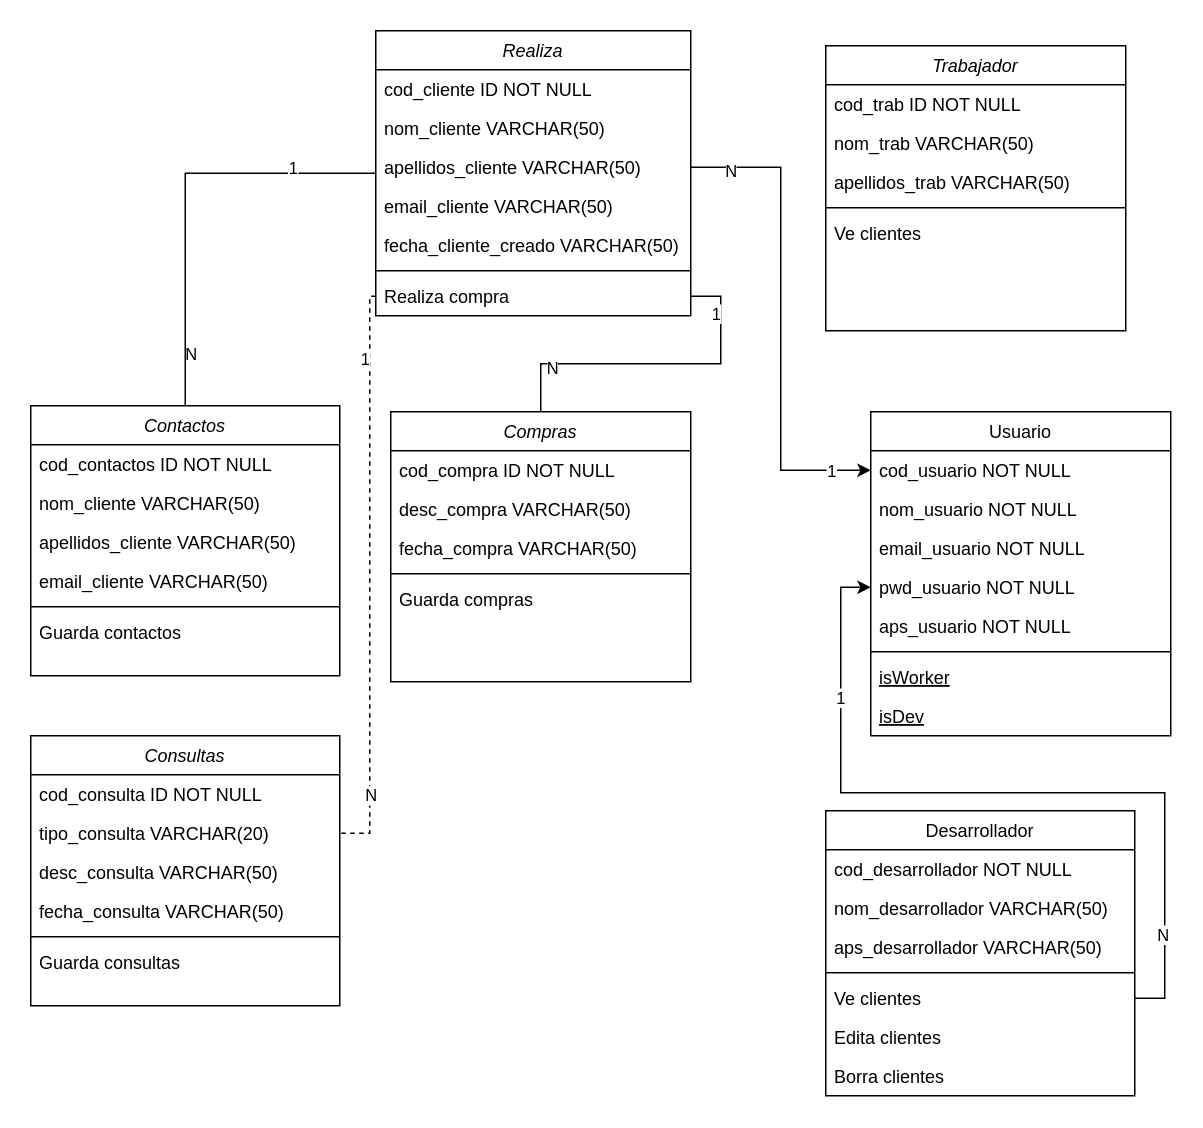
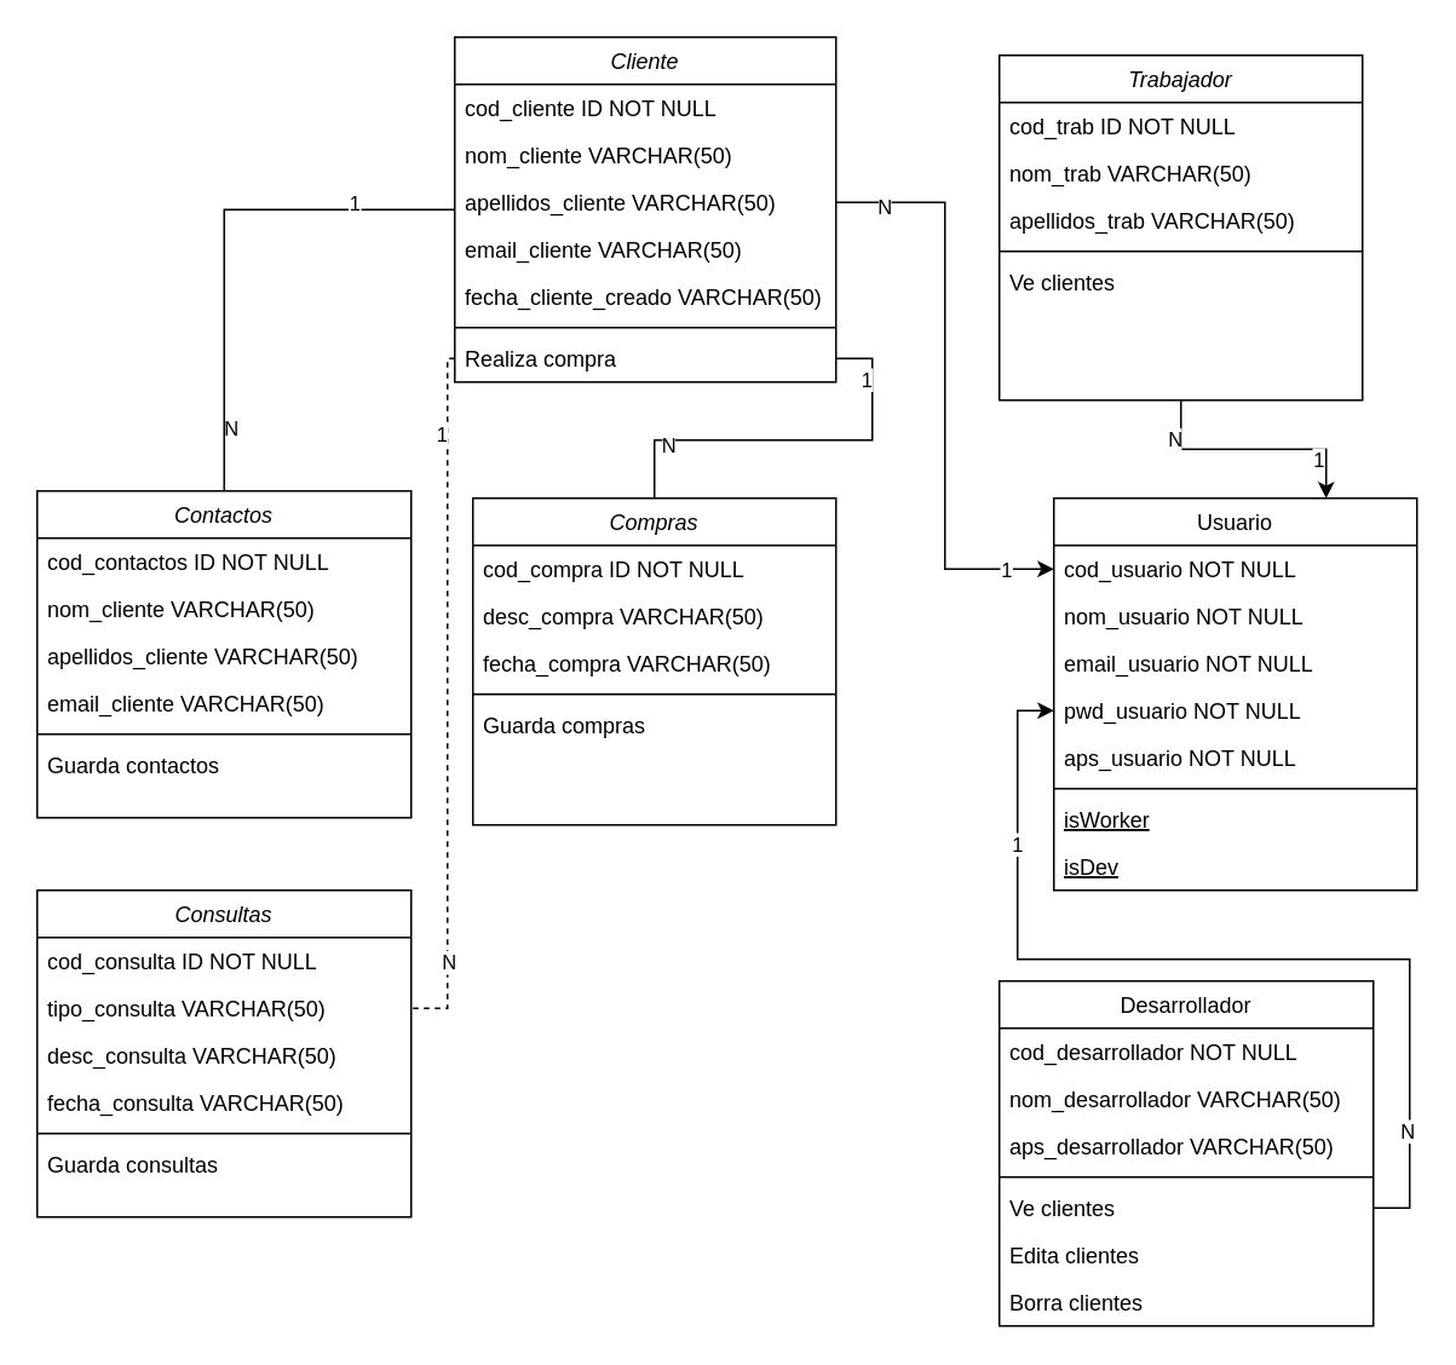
  <mxCell id="0" />
  <mxCell id="1" parent="0" />
  <mxCell id="2" style="edgeStyle=orthogonalEdgeStyle;rounded=0;orthogonalLoop=1;jettySize=auto;html=1;entryX=0.5;entryY=0;entryDx=0;entryDy=0;endArrow=none;endFill=0;" edge="1" parent="1" source="5" target="36"><mxGeometry relative="1" as="geometry" /></mxCell>
  <mxCell id="3" value="1" style="edgeLabel;html=1;align=center;verticalAlign=middle;resizable=0;points=[];" vertex="1" connectable="0" parent="2"><mxGeometry x="-0.605" y="-4" relative="1" as="geometry"><mxPoint as="offset" /></mxGeometry></mxCell>
  <mxCell id="4" value="N" style="edgeLabel;html=1;align=center;verticalAlign=middle;resizable=0;points=[];" vertex="1" connectable="0" parent="2"><mxGeometry x="0.751" y="3" relative="1" as="geometry"><mxPoint as="offset" /></mxGeometry></mxCell>
- <mxCell id="5" value="Realiza" style="swimlane;fontStyle=2;align=center;verticalAlign=top;childLayout=stackLayout;horizontal=1;startSize=26;horizontalStack=0;resizeParent=1;resizeLast=0;collapsible=1;marginBottom=0;rounded=0;shadow=0;strokeWidth=1;" parent="1" vertex="1"><mxGeometry x="250" y="20" width="210" height="190" as="geometry"><mxRectangle x="230" y="140" width="160" height="26" as="alternateBounds" /></mxGeometry></mxCell>
+ <mxCell id="5" value="Cliente" style="swimlane;fontStyle=2;align=center;verticalAlign=top;childLayout=stackLayout;horizontal=1;startSize=26;horizontalStack=0;resizeParent=1;resizeLast=0;collapsible=1;marginBottom=0;rounded=0;shadow=0;strokeWidth=1;" parent="1" vertex="1"><mxGeometry x="250" y="20" width="210" height="190" as="geometry"><mxRectangle x="230" y="140" width="160" height="26" as="alternateBounds" /></mxGeometry></mxCell>
  <mxCell id="6" value="cod_cliente ID NOT NULL" style="text;align=left;verticalAlign=top;spacingLeft=4;spacingRight=4;overflow=hidden;rotatable=0;points=[[0,0.5],[1,0.5]];portConstraint=eastwest;" parent="5" vertex="1"><mxGeometry y="26" width="210" height="26" as="geometry" /></mxCell>
  <mxCell id="7" value="nom_cliente VARCHAR(50)" style="text;align=left;verticalAlign=top;spacingLeft=4;spacingRight=4;overflow=hidden;rotatable=0;points=[[0,0.5],[1,0.5]];portConstraint=eastwest;rounded=0;shadow=0;html=0;" parent="5" vertex="1"><mxGeometry y="52" width="210" height="26" as="geometry" /></mxCell>
  <mxCell id="8" value="apellidos_cliente VARCHAR(50)" style="text;align=left;verticalAlign=top;spacingLeft=4;spacingRight=4;overflow=hidden;rotatable=0;points=[[0,0.5],[1,0.5]];portConstraint=eastwest;rounded=0;shadow=0;html=0;" parent="5" vertex="1"><mxGeometry y="78" width="210" height="26" as="geometry" /></mxCell>
  <mxCell id="9" value="email_cliente VARCHAR(50)" style="text;align=left;verticalAlign=top;spacingLeft=4;spacingRight=4;overflow=hidden;rotatable=0;points=[[0,0.5],[1,0.5]];portConstraint=eastwest;rounded=0;shadow=0;html=0;" vertex="1" parent="5"><mxGeometry y="104" width="210" height="26" as="geometry" /></mxCell>
  <mxCell id="10" value="fecha_cliente_creado VARCHAR(50)" style="text;align=left;verticalAlign=top;spacingLeft=4;spacingRight=4;overflow=hidden;rotatable=0;points=[[0,0.5],[1,0.5]];portConstraint=eastwest;rounded=0;shadow=0;html=0;" vertex="1" parent="5"><mxGeometry y="130" width="210" height="26" as="geometry" /></mxCell>
  <mxCell id="11" value="" style="line;html=1;strokeWidth=1;align=left;verticalAlign=middle;spacingTop=-1;spacingLeft=3;spacingRight=3;rotatable=0;labelPosition=right;points=[];portConstraint=eastwest;" parent="5" vertex="1"><mxGeometry y="156" width="210" height="8" as="geometry" /></mxCell>
  <mxCell id="12" value="Realiza compra" style="text;align=left;verticalAlign=top;spacingLeft=4;spacingRight=4;overflow=hidden;rotatable=0;points=[[0,0.5],[1,0.5]];portConstraint=eastwest;" parent="5" vertex="1"><mxGeometry y="164" width="210" height="26" as="geometry" /></mxCell>
  <mxCell id="13" value="Desarrollador" style="swimlane;fontStyle=0;align=center;verticalAlign=top;childLayout=stackLayout;horizontal=1;startSize=26;horizontalStack=0;resizeParent=1;resizeLast=0;collapsible=1;marginBottom=0;rounded=0;shadow=0;strokeWidth=1;" parent="1" vertex="1"><mxGeometry x="550" y="540" width="206" height="190" as="geometry"><mxRectangle x="130" y="380" width="160" height="26" as="alternateBounds" /></mxGeometry></mxCell>
  <mxCell id="14" value="cod_desarrollador NOT NULL" style="text;align=left;verticalAlign=top;spacingLeft=4;spacingRight=4;overflow=hidden;rotatable=0;points=[[0,0.5],[1,0.5]];portConstraint=eastwest;" parent="13" vertex="1"><mxGeometry y="26" width="206" height="26" as="geometry" /></mxCell>
  <mxCell id="15" value="nom_desarrollador VARCHAR(50)" style="text;align=left;verticalAlign=top;spacingLeft=4;spacingRight=4;overflow=hidden;rotatable=0;points=[[0,0.5],[1,0.5]];portConstraint=eastwest;rounded=0;shadow=0;html=0;" parent="13" vertex="1"><mxGeometry y="52" width="206" height="26" as="geometry" /></mxCell>
  <mxCell id="16" value="aps_desarrollador VARCHAR(50)" style="text;align=left;verticalAlign=top;spacingLeft=4;spacingRight=4;overflow=hidden;rotatable=0;points=[[0,0.5],[1,0.5]];portConstraint=eastwest;rounded=0;shadow=0;html=0;" vertex="1" parent="13"><mxGeometry y="78" width="206" height="26" as="geometry" /></mxCell>
  <mxCell id="17" value="" style="line;html=1;strokeWidth=1;align=left;verticalAlign=middle;spacingTop=-1;spacingLeft=3;spacingRight=3;rotatable=0;labelPosition=right;points=[];portConstraint=eastwest;" parent="13" vertex="1"><mxGeometry y="104" width="206" height="8" as="geometry" /></mxCell>
  <mxCell id="18" value="Ve clientes" style="text;align=left;verticalAlign=top;spacingLeft=4;spacingRight=4;overflow=hidden;rotatable=0;points=[[0,0.5],[1,0.5]];portConstraint=eastwest;" vertex="1" parent="13"><mxGeometry y="112" width="206" height="26" as="geometry" /></mxCell>
  <mxCell id="19" value="Edita clientes" style="text;align=left;verticalAlign=top;spacingLeft=4;spacingRight=4;overflow=hidden;rotatable=0;points=[[0,0.5],[1,0.5]];portConstraint=eastwest;" vertex="1" parent="13"><mxGeometry y="138" width="206" height="26" as="geometry" /></mxCell>
  <mxCell id="20" value="Borra clientes" style="text;align=left;verticalAlign=top;spacingLeft=4;spacingRight=4;overflow=hidden;rotatable=0;points=[[0,0.5],[1,0.5]];portConstraint=eastwest;" vertex="1" parent="13"><mxGeometry y="164" width="206" height="26" as="geometry" /></mxCell>
  <mxCell id="21" value="Usuario" style="swimlane;fontStyle=0;align=center;verticalAlign=top;childLayout=stackLayout;horizontal=1;startSize=26;horizontalStack=0;resizeParent=1;resizeLast=0;collapsible=1;marginBottom=0;rounded=0;shadow=0;strokeWidth=1;" parent="1" vertex="1"><mxGeometry x="580" y="274" width="200" height="216" as="geometry"><mxRectangle x="340" y="380" width="170" height="26" as="alternateBounds" /></mxGeometry></mxCell>
  <mxCell id="22" value="cod_usuario NOT NULL" style="text;align=left;verticalAlign=top;spacingLeft=4;spacingRight=4;overflow=hidden;rotatable=0;points=[[0,0.5],[1,0.5]];portConstraint=eastwest;" parent="21" vertex="1"><mxGeometry y="26" width="200" height="26" as="geometry" /></mxCell>
  <mxCell id="23" value="nom_usuario NOT NULL" style="text;align=left;verticalAlign=top;spacingLeft=4;spacingRight=4;overflow=hidden;rotatable=0;points=[[0,0.5],[1,0.5]];portConstraint=eastwest;" vertex="1" parent="21"><mxGeometry y="52" width="200" height="26" as="geometry" /></mxCell>
  <mxCell id="24" value="email_usuario NOT NULL" style="text;align=left;verticalAlign=top;spacingLeft=4;spacingRight=4;overflow=hidden;rotatable=0;points=[[0,0.5],[1,0.5]];portConstraint=eastwest;" vertex="1" parent="21"><mxGeometry y="78" width="200" height="26" as="geometry" /></mxCell>
  <mxCell id="25" value="pwd_usuario NOT NULL" style="text;align=left;verticalAlign=top;spacingLeft=4;spacingRight=4;overflow=hidden;rotatable=0;points=[[0,0.5],[1,0.5]];portConstraint=eastwest;" vertex="1" parent="21"><mxGeometry y="104" width="200" height="26" as="geometry" /></mxCell>
  <mxCell id="26" value="aps_usuario NOT NULL" style="text;align=left;verticalAlign=top;spacingLeft=4;spacingRight=4;overflow=hidden;rotatable=0;points=[[0,0.5],[1,0.5]];portConstraint=eastwest;" vertex="1" parent="21"><mxGeometry y="130" width="200" height="26" as="geometry" /></mxCell>
  <mxCell id="27" value="" style="line;html=1;strokeWidth=1;align=left;verticalAlign=middle;spacingTop=-1;spacingLeft=3;spacingRight=3;rotatable=0;labelPosition=right;points=[];portConstraint=eastwest;" parent="21" vertex="1"><mxGeometry y="156" width="200" height="8" as="geometry" /></mxCell>
  <mxCell id="28" value="isWorker" style="text;align=left;verticalAlign=top;spacingLeft=4;spacingRight=4;overflow=hidden;rotatable=0;points=[[0,0.5],[1,0.5]];portConstraint=eastwest;fontStyle=4" vertex="1" parent="21"><mxGeometry y="164" width="200" height="26" as="geometry" /></mxCell>
  <mxCell id="29" value="isDev" style="text;align=left;verticalAlign=top;spacingLeft=4;spacingRight=4;overflow=hidden;rotatable=0;points=[[0,0.5],[1,0.5]];portConstraint=eastwest;fontStyle=4" vertex="1" parent="21"><mxGeometry y="190" width="200" height="26" as="geometry" /></mxCell>
  <mxCell id="30" value="Trabajador" style="swimlane;fontStyle=2;align=center;verticalAlign=top;childLayout=stackLayout;horizontal=1;startSize=26;horizontalStack=0;resizeParent=1;resizeLast=0;collapsible=1;marginBottom=0;rounded=0;shadow=0;strokeWidth=1;" vertex="1" parent="1"><mxGeometry x="550" y="30" width="200" height="190" as="geometry"><mxRectangle x="230" y="140" width="160" height="26" as="alternateBounds" /></mxGeometry></mxCell>
  <mxCell id="31" value="cod_trab ID NOT NULL" style="text;align=left;verticalAlign=top;spacingLeft=4;spacingRight=4;overflow=hidden;rotatable=0;points=[[0,0.5],[1,0.5]];portConstraint=eastwest;" vertex="1" parent="30"><mxGeometry y="26" width="200" height="26" as="geometry" /></mxCell>
  <mxCell id="32" value="nom_trab VARCHAR(50)" style="text;align=left;verticalAlign=top;spacingLeft=4;spacingRight=4;overflow=hidden;rotatable=0;points=[[0,0.5],[1,0.5]];portConstraint=eastwest;rounded=0;shadow=0;html=0;" vertex="1" parent="30"><mxGeometry y="52" width="200" height="26" as="geometry" /></mxCell>
  <mxCell id="33" value="apellidos_trab VARCHAR(50)" style="text;align=left;verticalAlign=top;spacingLeft=4;spacingRight=4;overflow=hidden;rotatable=0;points=[[0,0.5],[1,0.5]];portConstraint=eastwest;rounded=0;shadow=0;html=0;" vertex="1" parent="30"><mxGeometry y="78" width="200" height="26" as="geometry" /></mxCell>
  <mxCell id="34" value="" style="line;html=1;strokeWidth=1;align=left;verticalAlign=middle;spacingTop=-1;spacingLeft=3;spacingRight=3;rotatable=0;labelPosition=right;points=[];portConstraint=eastwest;" vertex="1" parent="30"><mxGeometry y="104" width="200" height="8" as="geometry" /></mxCell>
  <mxCell id="35" value="Ve clientes" style="text;align=left;verticalAlign=top;spacingLeft=4;spacingRight=4;overflow=hidden;rotatable=0;points=[[0,0.5],[1,0.5]];portConstraint=eastwest;" vertex="1" parent="30"><mxGeometry y="112" width="200" height="26" as="geometry" /></mxCell>
  <mxCell id="36" value="Contactos" style="swimlane;fontStyle=2;align=center;verticalAlign=top;childLayout=stackLayout;horizontal=1;startSize=26;horizontalStack=0;resizeParent=1;resizeLast=0;collapsible=1;marginBottom=0;rounded=0;shadow=0;strokeWidth=1;" vertex="1" parent="1"><mxGeometry x="20" y="270" width="206" height="180" as="geometry"><mxRectangle x="230" y="140" width="160" height="26" as="alternateBounds" /></mxGeometry></mxCell>
  <mxCell id="37" value="cod_contactos ID NOT NULL" style="text;align=left;verticalAlign=top;spacingLeft=4;spacingRight=4;overflow=hidden;rotatable=0;points=[[0,0.5],[1,0.5]];portConstraint=eastwest;" vertex="1" parent="36"><mxGeometry y="26" width="206" height="26" as="geometry" /></mxCell>
  <mxCell id="38" value="nom_cliente VARCHAR(50)" style="text;align=left;verticalAlign=top;spacingLeft=4;spacingRight=4;overflow=hidden;rotatable=0;points=[[0,0.5],[1,0.5]];portConstraint=eastwest;rounded=0;shadow=0;html=0;" vertex="1" parent="36"><mxGeometry y="52" width="206" height="26" as="geometry" /></mxCell>
  <mxCell id="39" value="apellidos_cliente VARCHAR(50)" style="text;align=left;verticalAlign=top;spacingLeft=4;spacingRight=4;overflow=hidden;rotatable=0;points=[[0,0.5],[1,0.5]];portConstraint=eastwest;rounded=0;shadow=0;html=0;" vertex="1" parent="36"><mxGeometry y="78" width="206" height="26" as="geometry" /></mxCell>
  <mxCell id="40" value="email_cliente VARCHAR(50)" style="text;align=left;verticalAlign=top;spacingLeft=4;spacingRight=4;overflow=hidden;rotatable=0;points=[[0,0.5],[1,0.5]];portConstraint=eastwest;rounded=0;shadow=0;html=0;" vertex="1" parent="36"><mxGeometry y="104" width="206" height="26" as="geometry" /></mxCell>
  <mxCell id="41" value="" style="line;html=1;strokeWidth=1;align=left;verticalAlign=middle;spacingTop=-1;spacingLeft=3;spacingRight=3;rotatable=0;labelPosition=right;points=[];portConstraint=eastwest;" vertex="1" parent="36"><mxGeometry y="130" width="206" height="8" as="geometry" /></mxCell>
  <mxCell id="42" value="Guarda contactos" style="text;align=left;verticalAlign=top;spacingLeft=4;spacingRight=4;overflow=hidden;rotatable=0;points=[[0,0.5],[1,0.5]];portConstraint=eastwest;" vertex="1" parent="36"><mxGeometry y="138" width="206" height="26" as="geometry" /></mxCell>
  <mxCell id="43" value="Compras" style="swimlane;fontStyle=2;align=center;verticalAlign=top;childLayout=stackLayout;horizontal=1;startSize=26;horizontalStack=0;resizeParent=1;resizeLast=0;collapsible=1;marginBottom=0;rounded=0;shadow=0;strokeWidth=1;" vertex="1" parent="1"><mxGeometry x="260" y="274" width="200" height="180" as="geometry"><mxRectangle x="230" y="140" width="160" height="26" as="alternateBounds" /></mxGeometry></mxCell>
  <mxCell id="44" value="cod_compra ID NOT NULL" style="text;align=left;verticalAlign=top;spacingLeft=4;spacingRight=4;overflow=hidden;rotatable=0;points=[[0,0.5],[1,0.5]];portConstraint=eastwest;" vertex="1" parent="43"><mxGeometry y="26" width="200" height="26" as="geometry" /></mxCell>
  <mxCell id="45" value="desc_compra VARCHAR(50)" style="text;align=left;verticalAlign=top;spacingLeft=4;spacingRight=4;overflow=hidden;rotatable=0;points=[[0,0.5],[1,0.5]];portConstraint=eastwest;rounded=0;shadow=0;html=0;" vertex="1" parent="43"><mxGeometry y="52" width="200" height="26" as="geometry" /></mxCell>
  <mxCell id="46" value="fecha_compra VARCHAR(50)" style="text;align=left;verticalAlign=top;spacingLeft=4;spacingRight=4;overflow=hidden;rotatable=0;points=[[0,0.5],[1,0.5]];portConstraint=eastwest;rounded=0;shadow=0;html=0;" vertex="1" parent="43"><mxGeometry y="78" width="200" height="26" as="geometry" /></mxCell>
  <mxCell id="47" value="" style="line;html=1;strokeWidth=1;align=left;verticalAlign=middle;spacingTop=-1;spacingLeft=3;spacingRight=3;rotatable=0;labelPosition=right;points=[];portConstraint=eastwest;" vertex="1" parent="43"><mxGeometry y="104" width="200" height="8" as="geometry" /></mxCell>
  <mxCell id="48" value="Guarda compras" style="text;align=left;verticalAlign=top;spacingLeft=4;spacingRight=4;overflow=hidden;rotatable=0;points=[[0,0.5],[1,0.5]];portConstraint=eastwest;" vertex="1" parent="43"><mxGeometry y="112" width="200" height="26" as="geometry" /></mxCell>
  <mxCell id="49" value="Consultas" style="swimlane;fontStyle=2;align=center;verticalAlign=top;childLayout=stackLayout;horizontal=1;startSize=26;horizontalStack=0;resizeParent=1;resizeLast=0;collapsible=1;marginBottom=0;rounded=0;shadow=0;strokeWidth=1;" vertex="1" parent="1"><mxGeometry x="20" y="490" width="206" height="180" as="geometry"><mxRectangle x="230" y="140" width="160" height="26" as="alternateBounds" /></mxGeometry></mxCell>
  <mxCell id="50" value="cod_consulta ID NOT NULL" style="text;align=left;verticalAlign=top;spacingLeft=4;spacingRight=4;overflow=hidden;rotatable=0;points=[[0,0.5],[1,0.5]];portConstraint=eastwest;" vertex="1" parent="49"><mxGeometry y="26" width="206" height="26" as="geometry" /></mxCell>
- <mxCell id="51" value="tipo_consulta VARCHAR(20)" style="text;align=left;verticalAlign=top;spacingLeft=4;spacingRight=4;overflow=hidden;rotatable=0;points=[[0,0.5],[1,0.5]];portConstraint=eastwest;rounded=0;shadow=0;html=0;" vertex="1" parent="49"><mxGeometry y="52" width="206" height="26" as="geometry" /></mxCell>
+ <mxCell id="51" value="tipo_consulta VARCHAR(50)" style="text;align=left;verticalAlign=top;spacingLeft=4;spacingRight=4;overflow=hidden;rotatable=0;points=[[0,0.5],[1,0.5]];portConstraint=eastwest;rounded=0;shadow=0;html=0;" vertex="1" parent="49"><mxGeometry y="52" width="206" height="26" as="geometry" /></mxCell>
  <mxCell id="52" value="desc_consulta VARCHAR(50)" style="text;align=left;verticalAlign=top;spacingLeft=4;spacingRight=4;overflow=hidden;rotatable=0;points=[[0,0.5],[1,0.5]];portConstraint=eastwest;rounded=0;shadow=0;html=0;" vertex="1" parent="49"><mxGeometry y="78" width="206" height="26" as="geometry" /></mxCell>
  <mxCell id="53" value="fecha_consulta VARCHAR(50)" style="text;align=left;verticalAlign=top;spacingLeft=4;spacingRight=4;overflow=hidden;rotatable=0;points=[[0,0.5],[1,0.5]];portConstraint=eastwest;rounded=0;shadow=0;html=0;" vertex="1" parent="49"><mxGeometry y="104" width="206" height="26" as="geometry" /></mxCell>
  <mxCell id="54" value="" style="line;html=1;strokeWidth=1;align=left;verticalAlign=middle;spacingTop=-1;spacingLeft=3;spacingRight=3;rotatable=0;labelPosition=right;points=[];portConstraint=eastwest;" vertex="1" parent="49"><mxGeometry y="130" width="206" height="8" as="geometry" /></mxCell>
  <mxCell id="55" value="Guarda consultas" style="text;align=left;verticalAlign=top;spacingLeft=4;spacingRight=4;overflow=hidden;rotatable=0;points=[[0,0.5],[1,0.5]];portConstraint=eastwest;" vertex="1" parent="49"><mxGeometry y="138" width="206" height="26" as="geometry" /></mxCell>
  <mxCell id="56" style="edgeStyle=orthogonalEdgeStyle;rounded=0;orthogonalLoop=1;jettySize=auto;html=1;entryX=0;entryY=0.5;entryDx=0;entryDy=0;endArrow=classic;endFill=1;" edge="1" parent="1" source="8" target="22"><mxGeometry relative="1" as="geometry" /></mxCell>
  <mxCell id="57" value="N" style="edgeLabel;html=1;align=center;verticalAlign=middle;resizable=0;points=[];" vertex="1" connectable="0" parent="56"><mxGeometry x="-0.837" y="-2" relative="1" as="geometry"><mxPoint as="offset" /></mxGeometry></mxCell>
  <mxCell id="58" value="1" style="edgeLabel;html=1;align=center;verticalAlign=middle;resizable=0;points=[];" vertex="1" connectable="0" parent="56"><mxGeometry x="0.834" relative="1" as="geometry"><mxPoint as="offset" /></mxGeometry></mxCell>
+ <mxCell id="59" style="edgeStyle=orthogonalEdgeStyle;rounded=0;orthogonalLoop=1;jettySize=auto;html=1;entryX=0.75;entryY=0;entryDx=0;entryDy=0;exitX=0.5;exitY=1;exitDx=0;exitDy=0;endArrow=classic;endFill=1;" edge="1" parent="1" source="30" target="21"><mxGeometry relative="1" as="geometry" /></mxCell>
+ <mxCell id="60" value="N" style="edgeLabel;html=1;align=center;verticalAlign=middle;resizable=0;points=[];" vertex="1" connectable="0" parent="59"><mxGeometry x="-0.689" y="-4" relative="1" as="geometry"><mxPoint as="offset" /></mxGeometry></mxCell>
+ <mxCell id="61" value="1" style="edgeLabel;html=1;align=center;verticalAlign=middle;resizable=0;points=[];" vertex="1" connectable="0" parent="59"><mxGeometry x="0.669" y="-5" relative="1" as="geometry"><mxPoint as="offset" /></mxGeometry></mxCell>
  <mxCell id="62" style="edgeStyle=orthogonalEdgeStyle;rounded=0;orthogonalLoop=1;jettySize=auto;html=1;entryX=0;entryY=0.5;entryDx=0;entryDy=0;endArrow=classic;endFill=1;" edge="1" parent="1" source="18" target="25"><mxGeometry relative="1" as="geometry" /></mxCell>
  <mxCell id="63" value="N" style="edgeLabel;html=1;align=center;verticalAlign=middle;resizable=0;points=[];" vertex="1" connectable="0" parent="62"><mxGeometry x="-0.762" y="2" relative="1" as="geometry"><mxPoint as="offset" /></mxGeometry></mxCell>
  <mxCell id="64" value="1" style="edgeLabel;html=1;align=center;verticalAlign=middle;resizable=0;points=[];" vertex="1" connectable="0" parent="62"><mxGeometry x="0.648" y="1" relative="1" as="geometry"><mxPoint as="offset" /></mxGeometry></mxCell>
  <mxCell id="65" style="edgeStyle=orthogonalEdgeStyle;rounded=0;orthogonalLoop=1;jettySize=auto;html=1;entryX=1;entryY=0.5;entryDx=0;entryDy=0;endArrow=none;endFill=0;dashed=1;" edge="1" parent="1" source="12" target="51"><mxGeometry relative="1" as="geometry"><Array as="points"><mxPoint x="246" y="197" /><mxPoint x="246" y="555" /></Array></mxGeometry></mxCell>
  <mxCell id="66" value="1" style="edgeLabel;html=1;align=center;verticalAlign=middle;resizable=0;points=[];" vertex="1" connectable="0" parent="65"><mxGeometry x="-0.765" y="-4" relative="1" as="geometry"><mxPoint as="offset" /></mxGeometry></mxCell>
  <mxCell id="67" value="N" style="edgeLabel;html=1;align=center;verticalAlign=middle;resizable=0;points=[];" vertex="1" connectable="0" parent="65"><mxGeometry x="0.758" relative="1" as="geometry"><mxPoint as="offset" /></mxGeometry></mxCell>
  <mxCell id="68" style="edgeStyle=orthogonalEdgeStyle;rounded=0;orthogonalLoop=1;jettySize=auto;html=1;entryX=0.5;entryY=0;entryDx=0;entryDy=0;endArrow=none;endFill=0;" edge="1" parent="1" source="12" target="43"><mxGeometry relative="1" as="geometry" /></mxCell>
  <mxCell id="69" value="1" style="edgeLabel;html=1;align=center;verticalAlign=middle;resizable=0;points=[];" vertex="1" connectable="0" parent="68"><mxGeometry x="-0.716" y="-4" relative="1" as="geometry"><mxPoint as="offset" /></mxGeometry></mxCell>
  <mxCell id="70" value="N" style="edgeLabel;html=1;align=center;verticalAlign=middle;resizable=0;points=[];" vertex="1" connectable="0" parent="68"><mxGeometry x="0.638" y="2" relative="1" as="geometry"><mxPoint as="offset" /></mxGeometry></mxCell>
